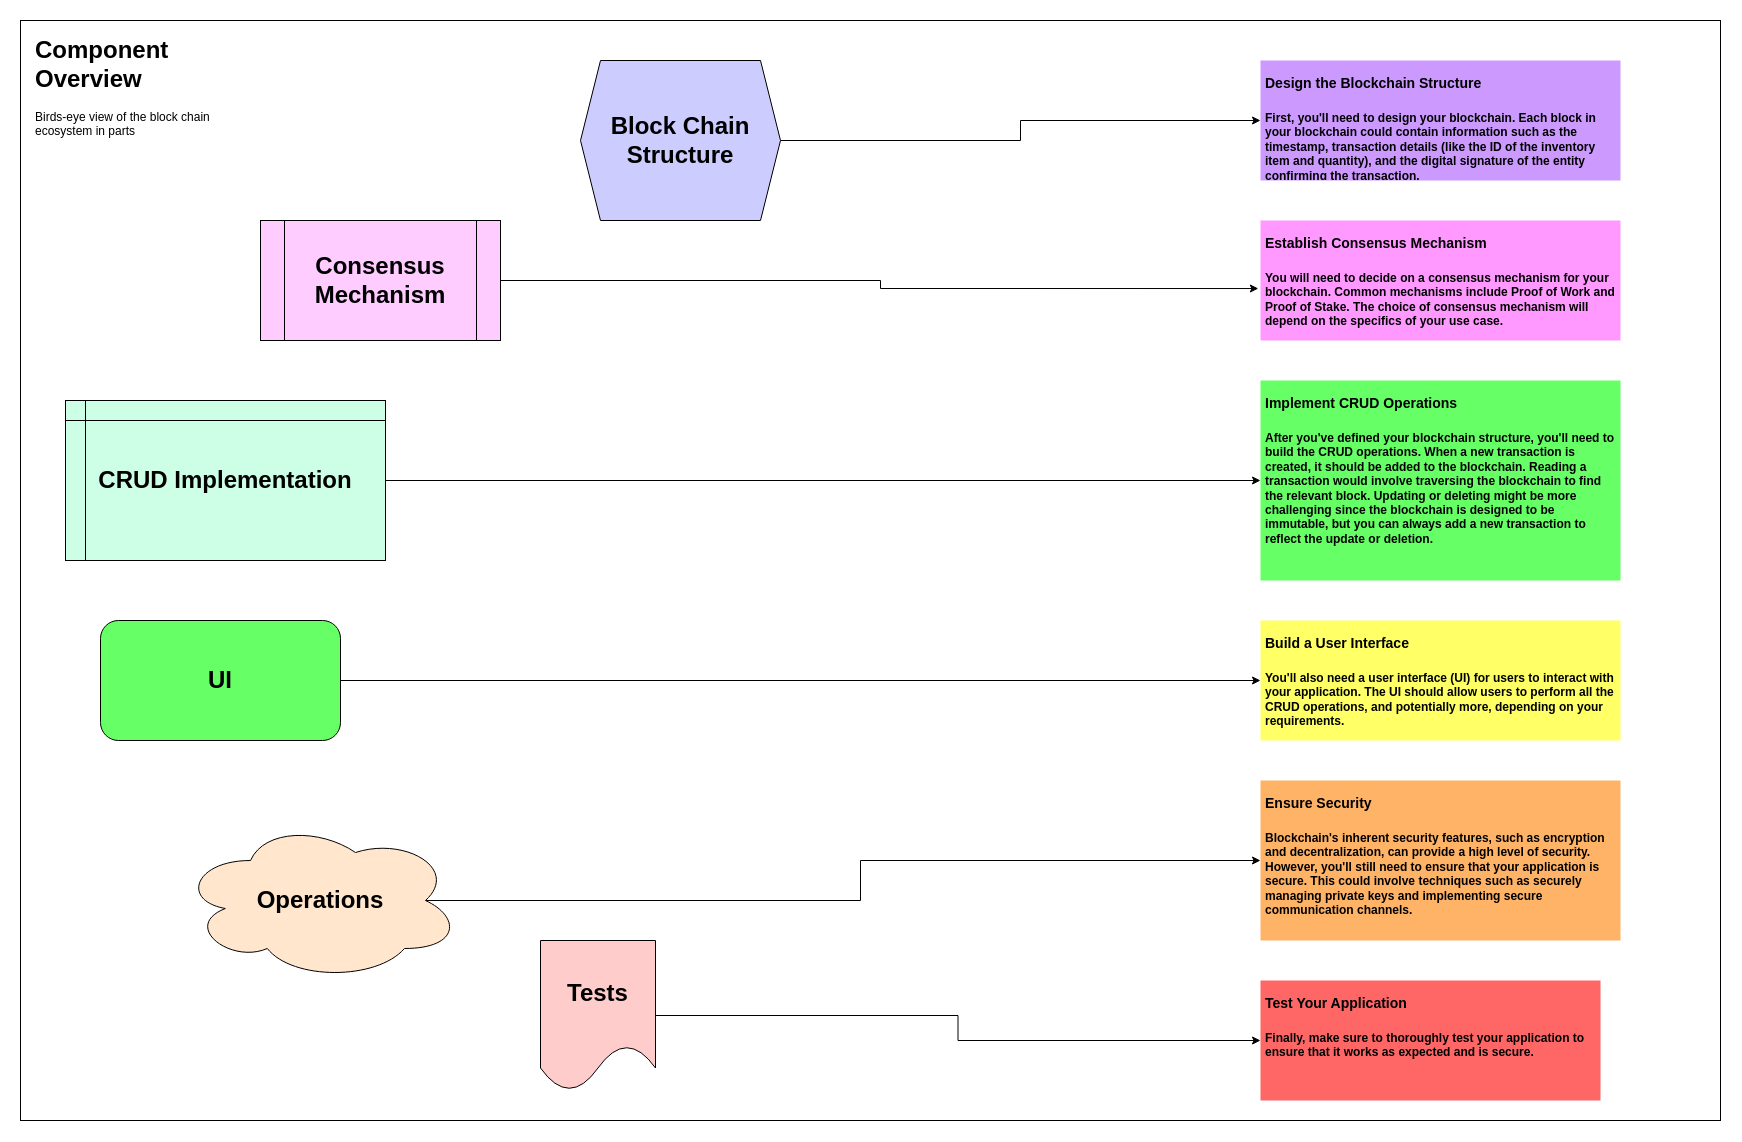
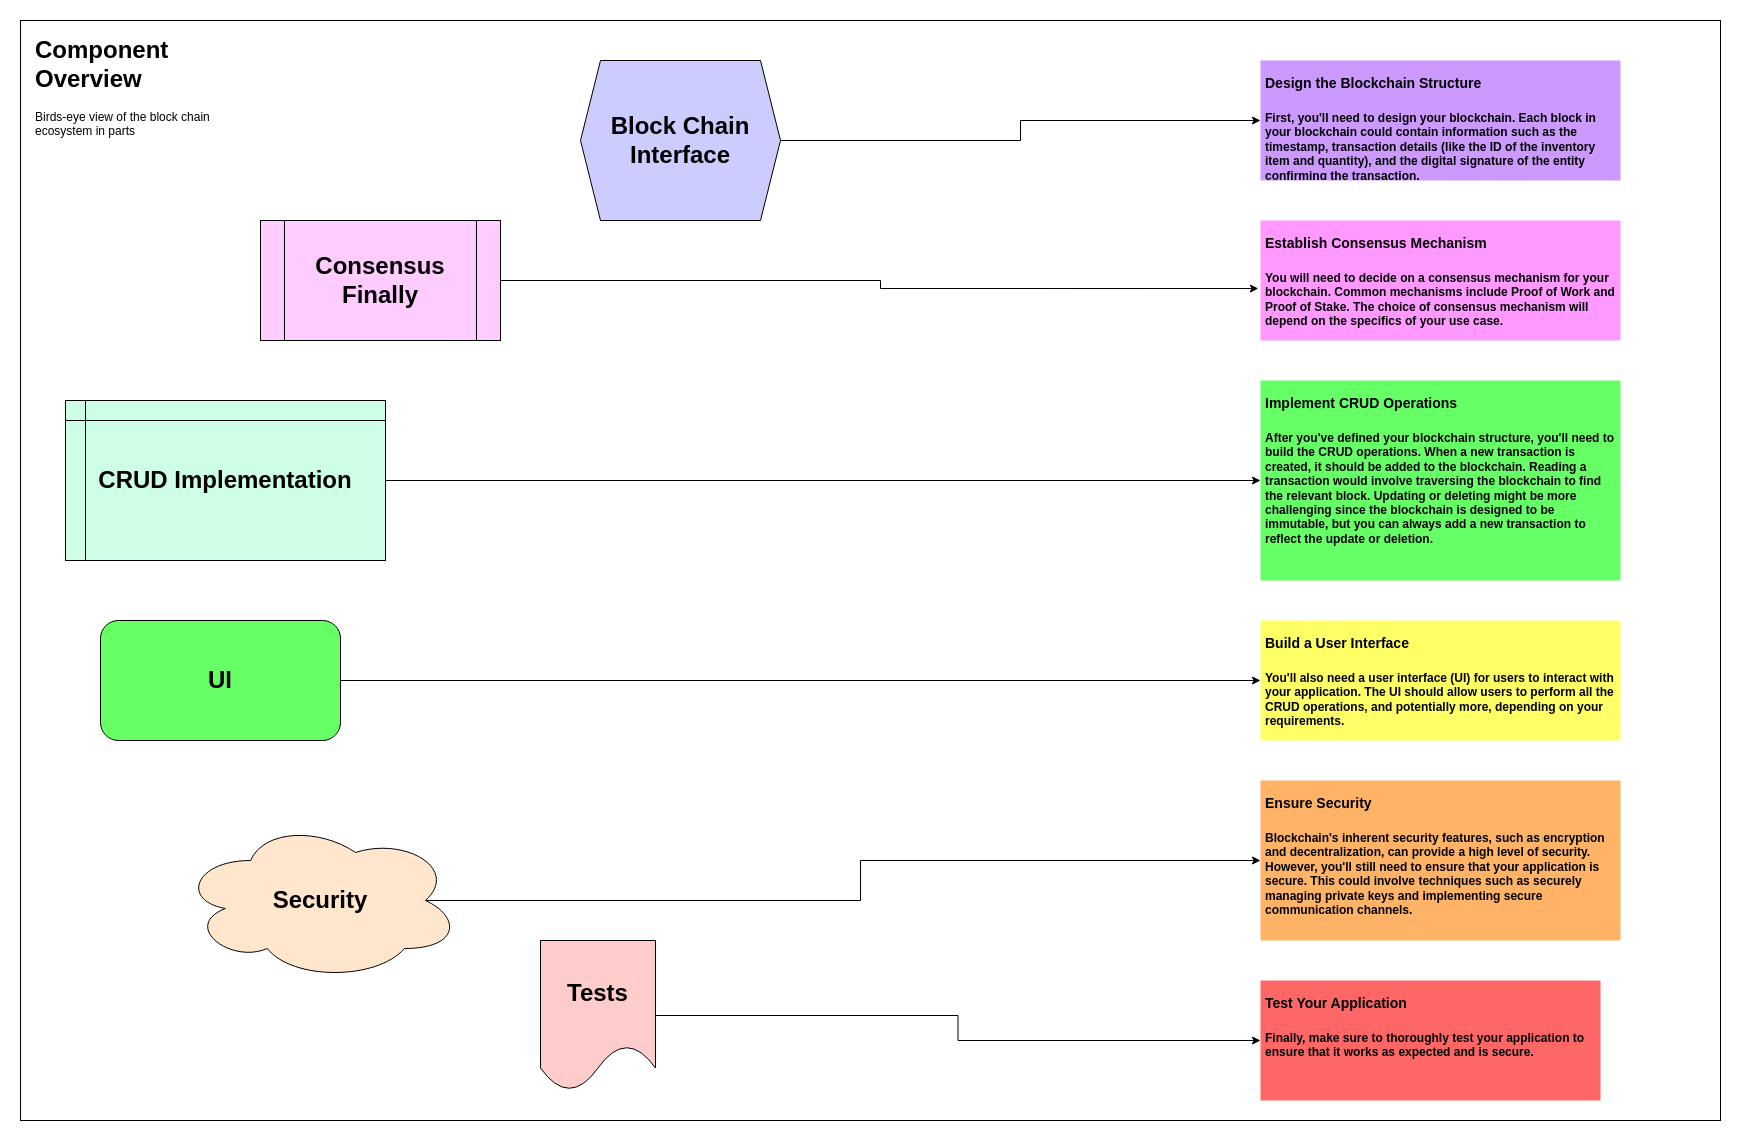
  <mxCell id="0" />
  <mxCell id="1" parent="0" />
  <mxCell id="2" value="" style="rounded=0;whiteSpace=wrap;html=1;" vertex="1" parent="1"><mxGeometry width="1700" height="1100" as="geometry" x="20" y="20" /></mxCell>
  <mxCell id="3" style="edgeStyle=orthogonalEdgeStyle;rounded=0;orthogonalLoop=1;jettySize=auto;html=1;exitX=1;exitY=0.5;exitDx=0;exitDy=0;entryX=0;entryY=0.5;entryDx=0;entryDy=0;" parent="1" source="4" target="15" edge="1"><mxGeometry relative="1" as="geometry" /></mxCell>
- <mxCell id="4" value="&lt;font style=&quot;font-size: 24px;&quot;&gt;&lt;b&gt;Block Chain Structure&lt;/b&gt;&lt;/font&gt;" style="shape=hexagon;perimeter=hexagonPerimeter2;whiteSpace=wrap;html=1;fixedSize=1;fillColor=#CCCCFF;" parent="1" vertex="1"><mxGeometry x="580" y="60" width="200" height="160" as="geometry" /></mxCell>
+ <mxCell id="4" value="&lt;font style=&quot;font-size: 24px;&quot;&gt;&lt;b&gt;Block Chain Interface&lt;/b&gt;&lt;/font&gt;" style="shape=hexagon;perimeter=hexagonPerimeter2;whiteSpace=wrap;html=1;fixedSize=1;fillColor=#CCCCFF;" parent="1" vertex="1"><mxGeometry x="580" y="60" width="200" height="160" as="geometry" /></mxCell>
  <mxCell id="5" style="edgeStyle=orthogonalEdgeStyle;rounded=0;orthogonalLoop=1;jettySize=auto;html=1;entryX=-0.006;entryY=0.567;entryDx=0;entryDy=0;entryPerimeter=0;" parent="1" source="6" target="16" edge="1"><mxGeometry relative="1" as="geometry" /></mxCell>
- <mxCell id="6" value="&lt;font style=&quot;font-size: 24px;&quot;&gt;&lt;b&gt;Consensus Mechanism&lt;/b&gt;&lt;/font&gt;" style="shape=process;whiteSpace=wrap;html=1;backgroundOutline=1;fillColor=#FFCCFF;" parent="1" vertex="1"><mxGeometry x="260" y="220" width="240" height="120" as="geometry" /></mxCell>
+ <mxCell id="6" value="&lt;font style=&quot;font-size: 24px;&quot;&gt;&lt;b&gt;Consensus Finally&lt;/b&gt;&lt;/font&gt;" style="shape=process;whiteSpace=wrap;html=1;backgroundOutline=1;fillColor=#FFCCFF;" parent="1" vertex="1"><mxGeometry x="260" y="220" width="240" height="120" as="geometry" /></mxCell>
  <mxCell id="7" style="edgeStyle=orthogonalEdgeStyle;rounded=0;orthogonalLoop=1;jettySize=auto;html=1;exitX=1;exitY=0.5;exitDx=0;exitDy=0;entryX=0;entryY=0.5;entryDx=0;entryDy=0;" parent="1" source="8" target="17" edge="1"><mxGeometry relative="1" as="geometry" /></mxCell>
  <mxCell id="8" value="&lt;font style=&quot;font-size: 24px;&quot;&gt;&lt;b&gt;CRUD Implementation&lt;/b&gt;&lt;/font&gt;" style="shape=internalStorage;whiteSpace=wrap;html=1;backgroundOutline=1;fillColor=#CCFFE6;" parent="1" vertex="1"><mxGeometry x="65" y="400" width="320" height="160" as="geometry" /></mxCell>
  <mxCell id="9" style="edgeStyle=orthogonalEdgeStyle;rounded=0;orthogonalLoop=1;jettySize=auto;html=1;exitX=1;exitY=0.5;exitDx=0;exitDy=0;entryX=0;entryY=0.5;entryDx=0;entryDy=0;" parent="1" source="10" target="18" edge="1"><mxGeometry relative="1" as="geometry" /></mxCell>
  <mxCell id="10" value="&lt;font style=&quot;font-size: 24px;&quot;&gt;&lt;b&gt;UI&lt;/b&gt;&lt;/font&gt;" style="rounded=1;whiteSpace=wrap;html=1;fillColor=#66ff66;" parent="1" vertex="1"><mxGeometry x="100" y="620" width="240" height="120" as="geometry" /></mxCell>
  <mxCell id="11" style="edgeStyle=orthogonalEdgeStyle;rounded=0;orthogonalLoop=1;jettySize=auto;html=1;exitX=0.875;exitY=0.5;exitDx=0;exitDy=0;exitPerimeter=0;entryX=0;entryY=0.5;entryDx=0;entryDy=0;" parent="1" source="12" target="19" edge="1"><mxGeometry relative="1" as="geometry" /></mxCell>
- <mxCell id="12" value="&lt;font style=&quot;font-size: 24px;&quot;&gt;&lt;b&gt;Operations&lt;/b&gt;&lt;/font&gt;" style="ellipse;shape=cloud;whiteSpace=wrap;html=1;fillColor=#FFE6CC;" parent="1" vertex="1"><mxGeometry x="180" y="820" width="280" height="160" as="geometry" /></mxCell>
+ <mxCell id="12" value="&lt;font style=&quot;font-size: 24px;&quot;&gt;&lt;b&gt;Security&lt;/b&gt;&lt;/font&gt;" style="ellipse;shape=cloud;whiteSpace=wrap;html=1;fillColor=#FFE6CC;" parent="1" vertex="1"><mxGeometry x="180" y="820" width="280" height="160" as="geometry" /></mxCell>
  <mxCell id="13" style="edgeStyle=orthogonalEdgeStyle;rounded=0;orthogonalLoop=1;jettySize=auto;html=1;entryX=0;entryY=0.5;entryDx=0;entryDy=0;" parent="1" source="14" target="20" edge="1"><mxGeometry relative="1" as="geometry" /></mxCell>
  <mxCell id="14" value="&lt;font style=&quot;font-size: 24px;&quot;&gt;&lt;b&gt;Tests&lt;/b&gt;&lt;/font&gt;" style="shape=document;whiteSpace=wrap;html=1;boundedLbl=1;fillColor=#FFCCCC;" parent="1" vertex="1"><mxGeometry x="540" y="940" width="115" height="150" as="geometry" /></mxCell>
  <mxCell id="15" value="&lt;h1&gt;&lt;strong style=&quot;border-color: var(--border-color);&quot;&gt;&lt;font style=&quot;font-size: 14px;&quot;&gt;Design the Blockchain Structure&lt;/font&gt;&lt;/strong&gt;&lt;br&gt;&lt;/h1&gt;&lt;p&gt;&lt;b&gt;First, you'll need to design your blockchain. Each block in your blockchain could contain information such as the timestamp, transaction details (like the ID of the inventory item and quantity), and the digital signature of the entity confirming the transaction.&lt;/b&gt;&lt;br&gt;&lt;/p&gt;" style="text;html=1;strokeColor=none;fillColor=#CC99FF;spacing=5;spacingTop=-20;whiteSpace=wrap;overflow=hidden;rounded=0;" parent="1" vertex="1"><mxGeometry x="1260" y="60" width="360" height="120" as="geometry" /></mxCell>
  <mxCell id="16" value="&lt;h1&gt;&lt;strong style=&quot;border-color: var(--border-color); background-color: initial;&quot;&gt;&lt;font style=&quot;font-size: 14px;&quot;&gt;Establish Consensus Mechanism&lt;/font&gt;&lt;/strong&gt;&lt;br&gt;&lt;/h1&gt;&lt;p&gt;&lt;b&gt;You will need to decide on a consensus mechanism for your blockchain. Common mechanisms include Proof of Work and Proof of Stake. The choice of consensus mechanism will depend on the specifics of your use case.&lt;/b&gt;&lt;br&gt;&lt;/p&gt;" style="text;html=1;strokeColor=none;fillColor=#FF99FF;spacing=5;spacingTop=-20;whiteSpace=wrap;overflow=hidden;rounded=0;" parent="1" vertex="1"><mxGeometry x="1260" y="220" width="360" height="120" as="geometry" /></mxCell>
  <mxCell id="17" value="&lt;h1&gt;&lt;strong style=&quot;border-color: var(--border-color);&quot;&gt;&lt;font style=&quot;font-size: 14px;&quot;&gt;Implement CRUD Operations&lt;/font&gt;&lt;/strong&gt;&lt;br&gt;&lt;/h1&gt;&lt;p&gt;&lt;b&gt;After you've defined your blockchain structure, you'll need to build the CRUD operations. When a new transaction is created, it should be added to the blockchain. Reading a transaction would involve traversing the blockchain to find the relevant block. Updating or deleting might be more challenging since the blockchain is designed to be immutable, but you can always add a new transaction to reflect the update or deletion.&lt;/b&gt;&lt;br&gt;&lt;/p&gt;" style="text;html=1;strokeColor=none;fillColor=#66FF66;spacing=5;spacingTop=-20;whiteSpace=wrap;overflow=hidden;rounded=0;" parent="1" vertex="1"><mxGeometry x="1260" y="380" width="360" height="200" as="geometry" /></mxCell>
  <mxCell id="18" value="&lt;h1&gt;&lt;strong style=&quot;border-color: var(--border-color);&quot;&gt;&lt;font style=&quot;font-size: 14px;&quot;&gt;Build a User Interface&lt;/font&gt;&lt;/strong&gt;&lt;br&gt;&lt;/h1&gt;&lt;p&gt;&lt;b&gt;You'll also need a user interface (UI) for users to interact with your application. The UI should allow users to perform all the CRUD operations, and potentially more, depending on your requirements.&lt;/b&gt;&lt;br&gt;&lt;/p&gt;" style="text;html=1;strokeColor=none;fillColor=#FFFF66;spacing=5;spacingTop=-20;whiteSpace=wrap;overflow=hidden;rounded=0;" parent="1" vertex="1"><mxGeometry x="1260" y="620" width="360" height="120" as="geometry" /></mxCell>
  <mxCell id="19" value="&lt;h1&gt;&lt;strong style=&quot;border-color: var(--border-color);&quot;&gt;&lt;font style=&quot;font-size: 14px;&quot;&gt;Ensure Security&lt;/font&gt;&lt;/strong&gt;&lt;br&gt;&lt;/h1&gt;&lt;p&gt;&lt;b&gt;Blockchain's inherent security features, such as encryption and decentralization, can provide a high level of security. However, you'll still need to ensure that your application is secure. This could involve techniques such as securely managing private keys and implementing secure communication channels.&lt;/b&gt;&lt;br&gt;&lt;/p&gt;" style="text;html=1;strokeColor=none;fillColor=#FFB366;spacing=5;spacingTop=-20;whiteSpace=wrap;overflow=hidden;rounded=0;" parent="1" vertex="1"><mxGeometry x="1260" y="780" width="360" height="160" as="geometry" /></mxCell>
  <mxCell id="20" value="&lt;h1&gt;&lt;strong style=&quot;border-color: var(--border-color);&quot;&gt;&lt;font style=&quot;font-size: 14px;&quot;&gt;Test Your Application&lt;/font&gt;&lt;/strong&gt;&lt;br&gt;&lt;/h1&gt;&lt;p&gt;&lt;b&gt;Finally, make sure to thoroughly test your application to ensure that it works as expected and is secure.&lt;/b&gt;&lt;br&gt;&lt;/p&gt;" style="text;html=1;strokeColor=none;fillColor=#FF6666;spacing=5;spacingTop=-20;whiteSpace=wrap;overflow=hidden;rounded=0;" parent="1" vertex="1"><mxGeometry x="1260" y="980" width="340" height="120" as="geometry" /></mxCell>
  <mxCell id="21" value="&lt;h1&gt;Component Overview&lt;/h1&gt;&lt;div&gt;Birds-eye view of the block chain ecosystem in parts&lt;/div&gt;" style="text;html=1;strokeColor=none;fillColor=none;spacing=5;spacingTop=-20;whiteSpace=wrap;overflow=hidden;rounded=0;" vertex="1" parent="1"><mxGeometry x="30" y="30" width="190" height="120" as="geometry" /></mxCell>
